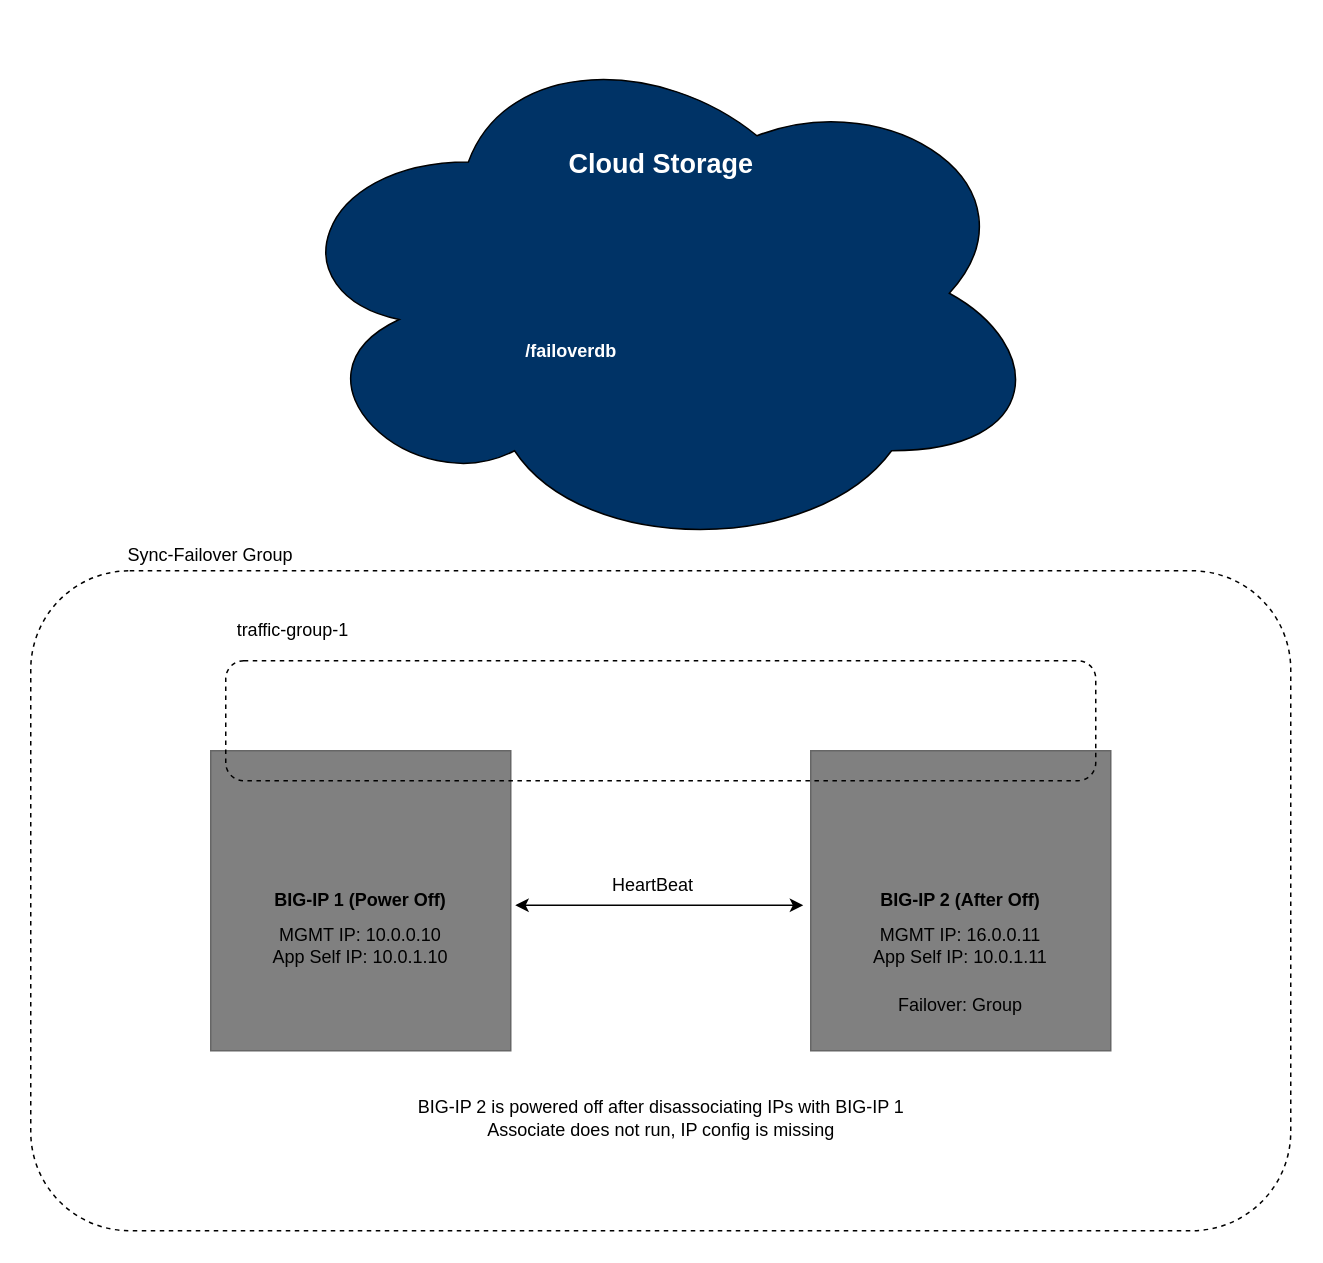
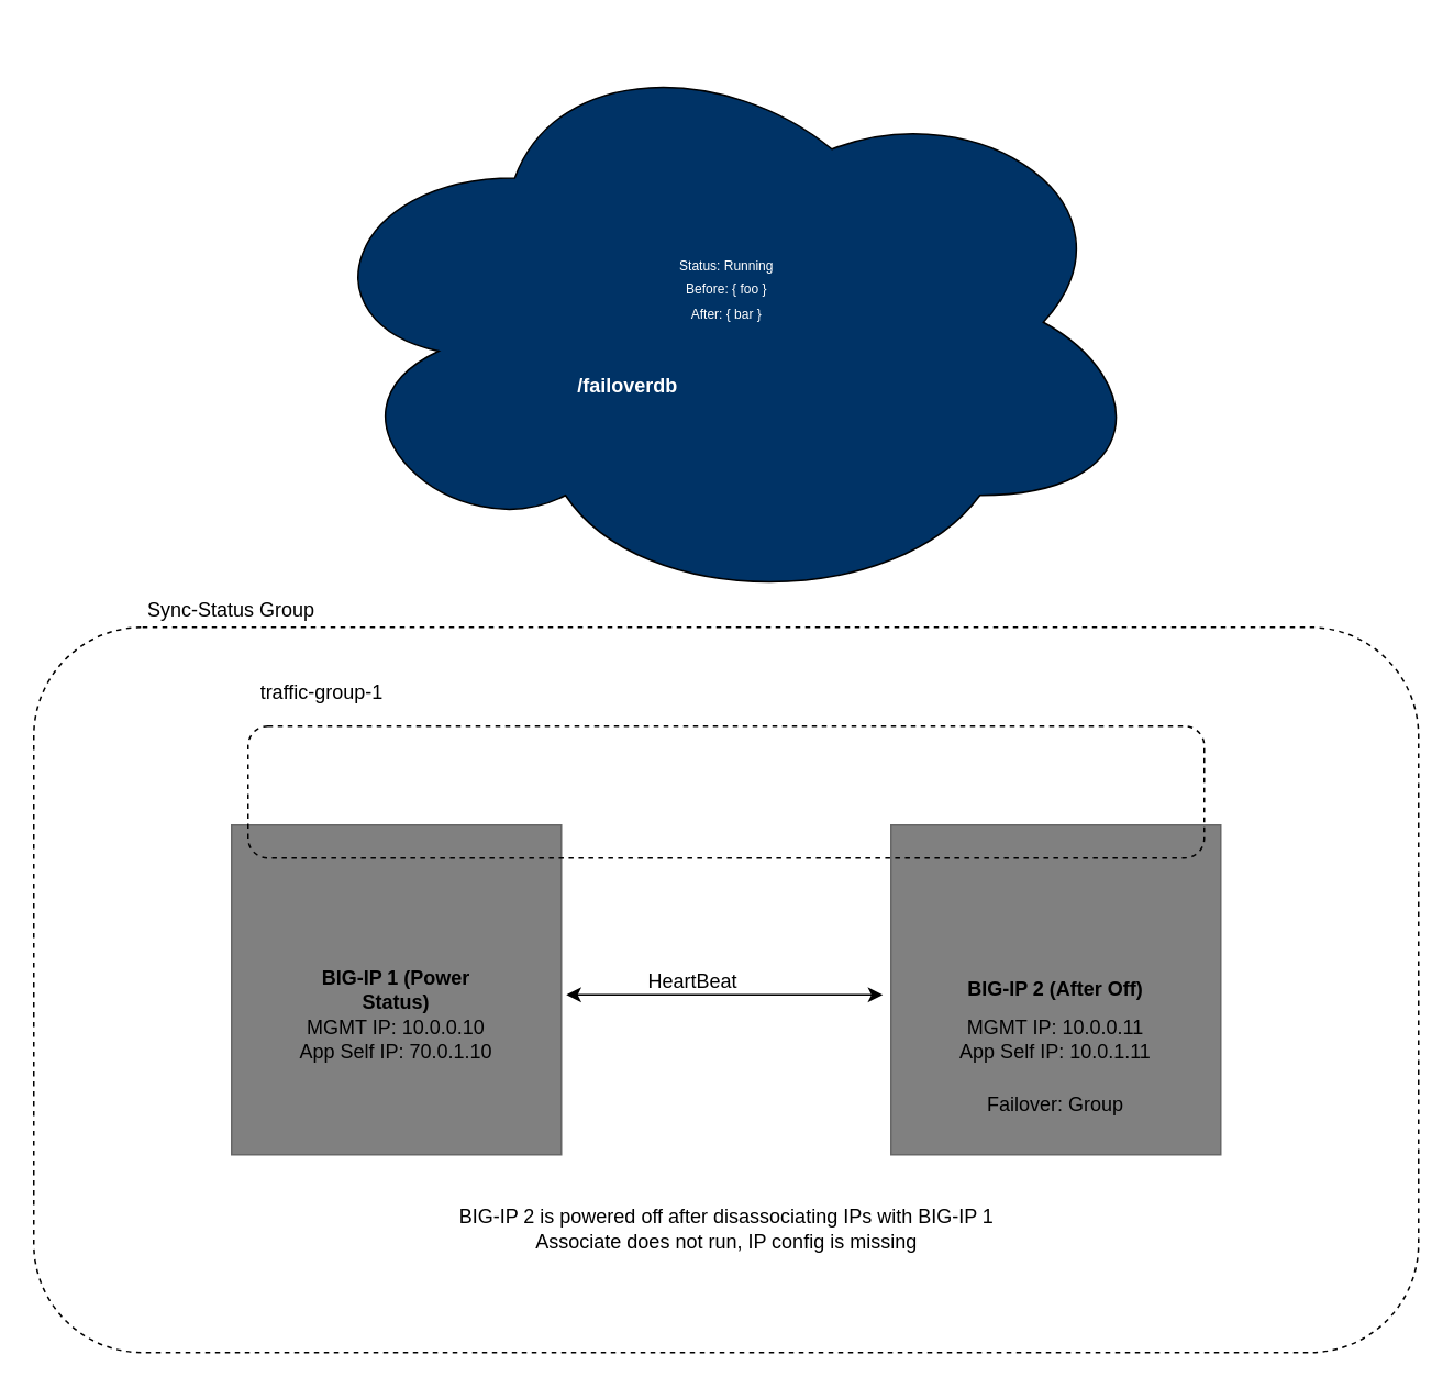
  <mxCell id="0" />
  <mxCell id="1" parent="0" />
  <mxCell id="2" value="" style="rounded=1;whiteSpace=wrap;html=1;dashed=1;fillColor=none;" vertex="1" parent="1"><mxGeometry x="20" y="380" width="840" height="440" as="geometry" /></mxCell>
  <mxCell id="3" value="" style="verticalLabelPosition=bottom;verticalAlign=top;html=1;shape=mxgraph.basic.rect;fillColor=#808080;fillColor2=none;strokeColor=#666666;strokeWidth=1;size=20;indent=5;fontColor=#333333;" vertex="1" parent="1"><mxGeometry x="140" y="500" width="200" height="200" as="geometry" /></mxCell>
  <mxCell id="4" value="" style="verticalLabelPosition=bottom;verticalAlign=top;html=1;shape=mxgraph.basic.rect;fillColor=#808080;fillColor2=none;strokeColor=#666666;strokeWidth=1;size=20;indent=5;fontColor=#333333;" vertex="1" parent="1"><mxGeometry x="540" y="500" width="200" height="200" as="geometry" /></mxCell>
  <mxCell id="5" value="" style="endArrow=classic;startArrow=classic;html=1;exitX=1.015;exitY=0.515;exitDx=0;exitDy=0;exitPerimeter=0;" edge="1" parent="1" source="3"><mxGeometry width="50" height="50" relative="1" as="geometry"><mxPoint x="380" y="605" as="sourcePoint" /><mxPoint x="535" y="603" as="targetPoint" /></mxGeometry></mxCell>
- <mxCell id="6" value="&lt;b&gt;BIG-IP 1 (Power Off)&lt;/b&gt;" style="text;html=1;strokeColor=none;fillColor=none;align=center;verticalAlign=middle;whiteSpace=wrap;rounded=0;" vertex="1" parent="1"><mxGeometry x="180" y="580" width="120" height="40" as="geometry" /></mxCell>
+ <mxCell id="6" value="&lt;b&gt;BIG-IP 1 (Power Status)&lt;/b&gt;" style="text;html=1;strokeColor=none;fillColor=none;align=center;verticalAlign=middle;whiteSpace=wrap;rounded=0;" vertex="1" parent="1"><mxGeometry x="180" y="580" width="120" height="40" as="geometry" /></mxCell>
  <mxCell id="7" value="&lt;b&gt;BIG-IP 2 (After Off)&lt;/b&gt;" style="text;html=1;strokeColor=none;fillColor=none;align=center;verticalAlign=middle;whiteSpace=wrap;rounded=0;" vertex="1" parent="1"><mxGeometry x="580" y="580" width="120" height="40" as="geometry" /></mxCell>
- <mxCell id="8" value="MGMT IP: 10.0.0.10&lt;br&gt;App Self IP: 10.0.1.10&lt;br&gt;" style="text;html=1;strokeColor=none;fillColor=none;align=center;verticalAlign=middle;whiteSpace=wrap;rounded=0;" vertex="1" parent="1"><mxGeometry x="180" y="610" width="120" height="40" as="geometry" /></mxCell>
- <mxCell id="9" value="MGMT IP: 16.0.0.11&lt;br&gt;App Self IP: 10.0.1.11&lt;br&gt;" style="text;html=1;strokeColor=none;fillColor=none;align=center;verticalAlign=middle;whiteSpace=wrap;rounded=0;" vertex="1" parent="1"><mxGeometry x="580" y="610" width="120" height="40" as="geometry" /></mxCell>
- <mxCell id="10" value="Sync-Failover Group" style="text;html=1;strokeColor=none;fillColor=none;align=center;verticalAlign=middle;whiteSpace=wrap;rounded=0;" vertex="1" parent="1"><mxGeometry x="70" y="360" width="140" height="20" as="geometry" /></mxCell>
+ <mxCell id="8" value="MGMT IP: 10.0.0.10&lt;br&gt;App Self IP: 70.0.1.10&lt;br&gt;" style="text;html=1;strokeColor=none;fillColor=none;align=center;verticalAlign=middle;whiteSpace=wrap;rounded=0;" vertex="1" parent="1"><mxGeometry x="180" y="610" width="120" height="40" as="geometry" /></mxCell>
+ <mxCell id="9" value="MGMT IP: 10.0.0.11&lt;br&gt;App Self IP: 10.0.1.11&lt;br&gt;" style="text;html=1;strokeColor=none;fillColor=none;align=center;verticalAlign=middle;whiteSpace=wrap;rounded=0;" vertex="1" parent="1"><mxGeometry x="580" y="610" width="120" height="40" as="geometry" /></mxCell>
+ <mxCell id="10" value="Sync-Status Group" style="text;html=1;strokeColor=none;fillColor=none;align=center;verticalAlign=middle;whiteSpace=wrap;rounded=0;" vertex="1" parent="1"><mxGeometry x="70" y="360" width="140" height="20" as="geometry" /></mxCell>
  <mxCell id="11" value="traffic-group-1" style="text;html=1;strokeColor=none;fillColor=none;align=center;verticalAlign=middle;whiteSpace=wrap;rounded=0;dashed=1;" vertex="1" parent="1"><mxGeometry x="150" y="410" width="90" height="20" as="geometry" /></mxCell>
  <mxCell id="12" value="" style="rounded=1;whiteSpace=wrap;html=1;strokeColor=#000000;fillColor=none;dashed=1;" vertex="1" parent="1"><mxGeometry x="150" y="440" width="580" height="80" as="geometry" /></mxCell>
- <mxCell id="13" value="HeartBeat" style="text;html=1;strokeColor=none;fillColor=none;align=center;verticalAlign=middle;whiteSpace=wrap;rounded=0;dashed=1;" vertex="1" parent="1"><mxGeometry x="390" y="580" width="90" height="20" as="geometry" /></mxCell>
+ <mxCell id="13" value="HeartBeat" style="text;html=1;strokeColor=none;fillColor=none;align=center;verticalAlign=middle;whiteSpace=wrap;rounded=0;dashed=1;" vertex="1" parent="1"><mxGeometry x="375" y="585" width="90" height="20" as="geometry" /></mxCell>
  <mxCell id="14" value="Failover: Group" style="text;html=1;strokeColor=none;fillColor=none;align=center;verticalAlign=middle;whiteSpace=wrap;rounded=0;" vertex="1" parent="1"><mxGeometry x="580" y="650" width="120" height="40" as="geometry" /></mxCell>
  <mxCell id="15" value="BIG-IP 2 is powered off after disassociating IPs with BIG-IP 1&lt;br&gt;Associate does not run, IP config is missing" style="text;html=1;resizable=0;autosize=1;align=center;verticalAlign=middle;points=[];fillColor=none;strokeColor=none;rounded=0;" vertex="1" parent="1"><mxGeometry x="270" y="730" width="340" height="30" as="geometry" /></mxCell>
  <mxCell id="16" value="" style="ellipse;shape=cloud;whiteSpace=wrap;html=1;fillColor=#003366;" vertex="1" parent="1"><mxGeometry x="183.5" y="20" width="513" height="350" as="geometry" /></mxCell>
- <mxCell id="17" value="&lt;font color=&quot;#ffffff&quot; style=&quot;font-size: 18px&quot;&gt;&lt;b&gt;Cloud Storage&lt;/b&gt;&lt;/font&gt;" style="text;html=1;resizable=0;autosize=1;align=center;verticalAlign=middle;points=[];fillColor=none;strokeColor=none;rounded=0;" vertex="1" parent="1"><mxGeometry x="370" y="99" width="140" height="20" as="geometry" /></mxCell>
  <mxCell id="18" value="&lt;b&gt;&lt;font color=&quot;#ffffff&quot;&gt;/failoverdb&lt;/font&gt;&lt;/b&gt;" style="text;html=1;resizable=0;autosize=1;align=center;verticalAlign=middle;points=[];fillColor=none;strokeColor=none;rounded=0;" vertex="1" parent="1"><mxGeometry x="340" y="224" width="80" height="20" as="geometry" /></mxCell>
+ <mxCell id="19" value="&lt;font color=&quot;#ffffff&quot; style=&quot;font-size: 8px&quot;&gt;Status: Running&lt;br&gt;Before: { foo }&lt;br&gt;After: { bar }&lt;br&gt;&lt;/font&gt;" style="text;html=1;resizable=0;autosize=1;align=center;verticalAlign=middle;points=[];fillColor=none;strokeColor=none;rounded=0;" vertex="1" parent="1"><mxGeometry x="405" y="149" width="70" height="50" as="geometry" /></mxCell>
